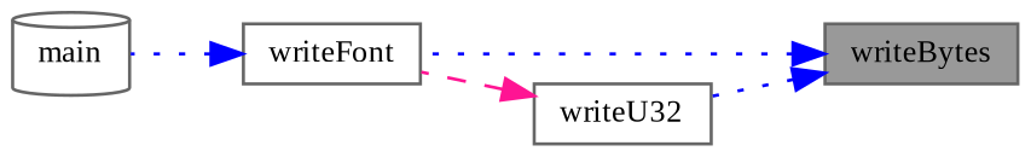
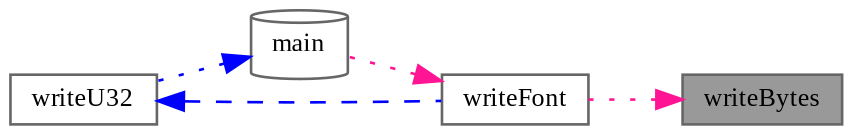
  digraph {
    fontname="Liberation Serif"
    rankdir=RL
    node [color=grey40 fillcolor=white fontname="Liberation Serif" fontsize=10 shape=box style=filled]
    edge [color=blue dir=back fontname="Liberation Serif" fontsize=10 labelfontname=Helvetica labelfontsize=10 style=dotted]
    n1 [color=gray40 fillcolor=grey60 fontcolor=black height=0.2 label=writeBytes width=0.4]
    n2 [height=0.2 label=writeFont width=0.4]
    n3 [height=0.2 label=writeU32 width=0.4]
    n4 [height=0.2 label=main shape=cylinder width=0.4]
-   n1 -> n2
-   n1 -> n3
-   n2 -> n4
-   n3 -> n2 [color=deeppink style=dashed]
+   n1 -> n2 [color=deeppink]
+   n4 -> n3
+   n2 -> n4 [color=deeppink]
+   n3 -> n2 [style=dashed]
  }
